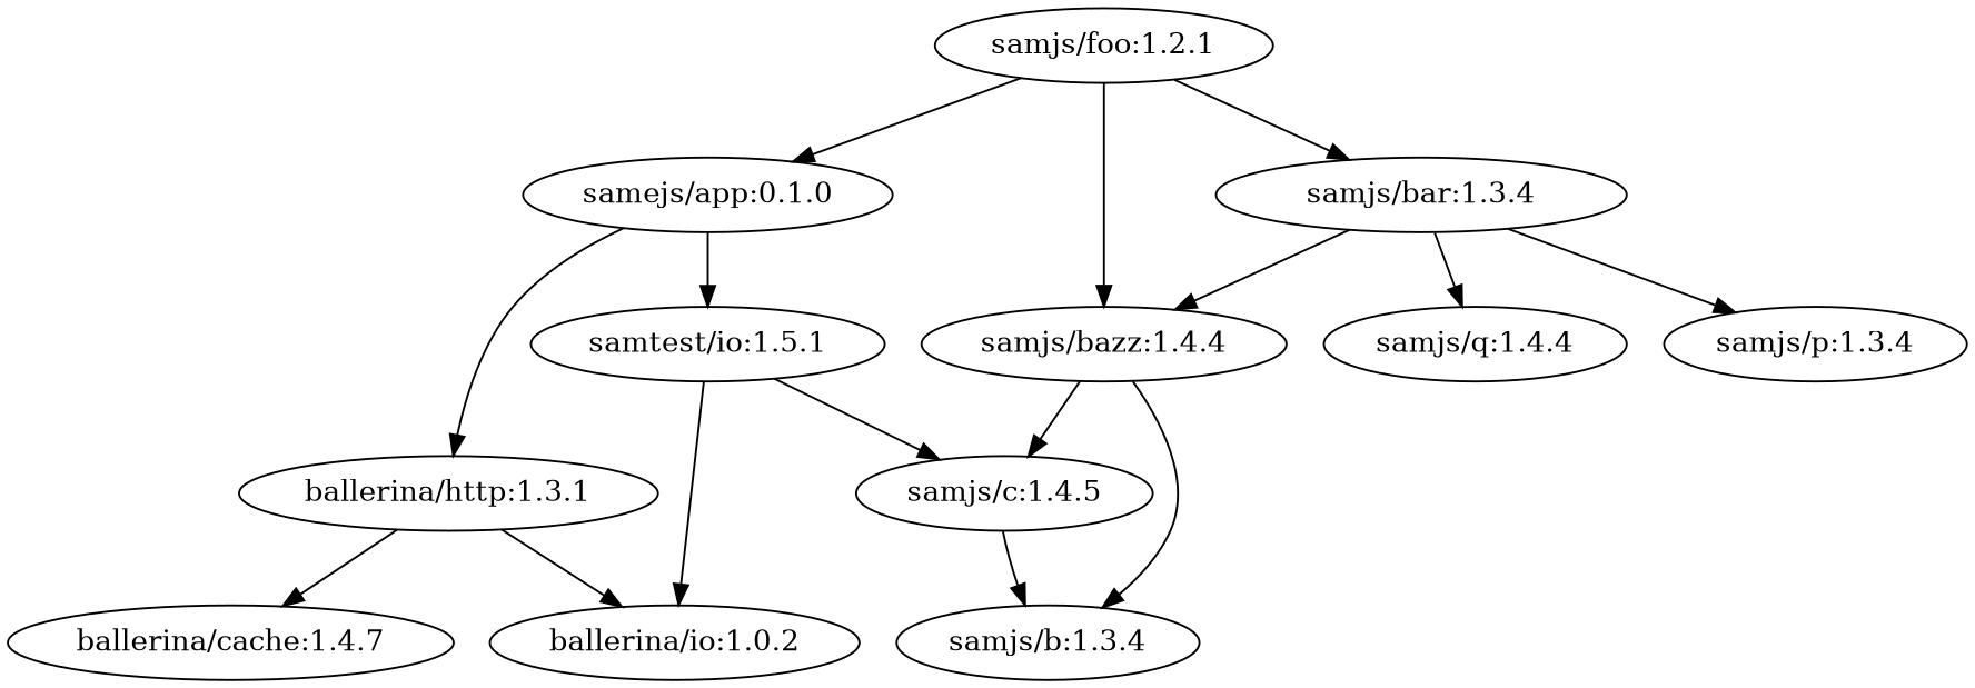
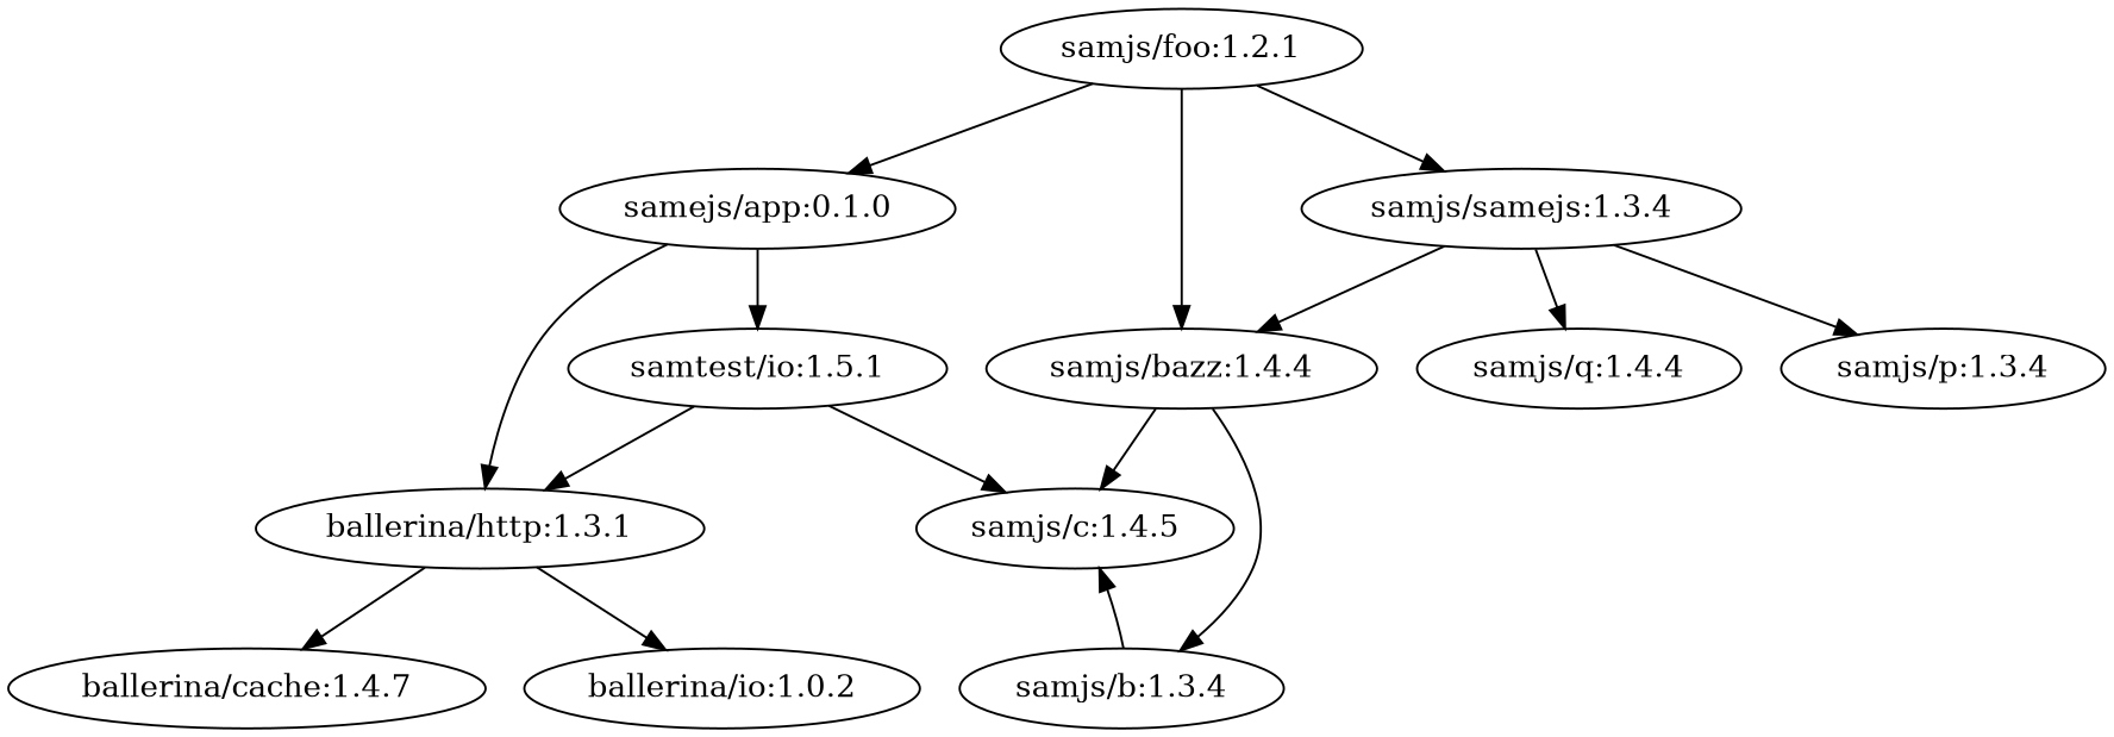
  digraph {
    n1 [label="ballerina/cache:1.4.7"]
    "ballerina/http:1.3.1"
    "ballerina/io:1.0.2"
    "samejs/app:0.1.0"
    "samtest/io:1.5.1" [repo=local]
    "samjs/foo:1.2.1" [scope=testOnly]
-   "samjs/bar:1.3.4" [scope=testOnly]
+   "samjs/bar:1.3.4" [scope=testOnly label="samjs/samejs:1.3.4"]
    "samjs/bazz:1.4.4" [scope=testOnly]
    "samjs/c:1.4.5"
    "samjs/q:1.4.4"
    "samjs/p:1.3.4" [scope=testOnly]
    "samjs/b:1.3.4" [scope=testOnly]
    "ballerina/http:1.3.1" -> n1
    "ballerina/http:1.3.1" -> "ballerina/io:1.0.2"
    "samejs/app:0.1.0" -> "ballerina/http:1.3.1"
    "samejs/app:0.1.0" -> "samtest/io:1.5.1"
-   "samtest/io:1.5.1" -> "ballerina/io:1.0.2"
+   "samtest/io:1.5.1" -> "ballerina/http:1.3.1"
    "samtest/io:1.5.1" -> "samjs/c:1.4.5"
    "samjs/foo:1.2.1" -> "samejs/app:0.1.0"
    "samjs/foo:1.2.1" -> "samjs/bar:1.3.4"
    "samjs/foo:1.2.1" -> "samjs/bazz:1.4.4"
    "samjs/bar:1.3.4" -> "samjs/bazz:1.4.4"
    "samjs/bar:1.3.4" -> "samjs/q:1.4.4"
    "samjs/bar:1.3.4" -> "samjs/p:1.3.4"
    "samjs/bazz:1.4.4" -> "samjs/c:1.4.5"
    "samjs/bazz:1.4.4" -> "samjs/b:1.3.4"
-   "samjs/c:1.4.5" -> "samjs/b:1.3.4"
+   "samjs/b:1.3.4" -> "samjs/c:1.4.5"
  }
